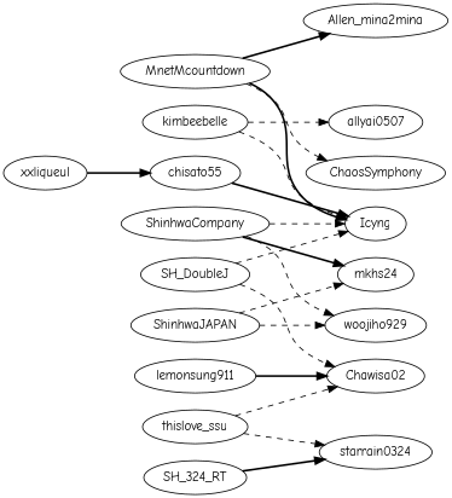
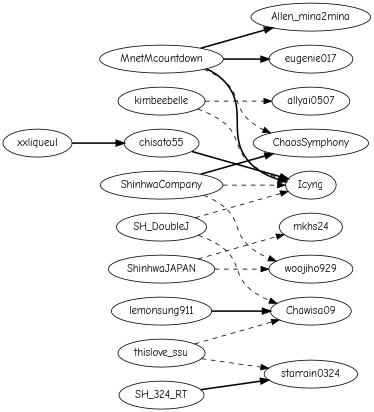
  strict digraph {
    fontname="Comic Neue"
    rankdir=LR
    node [fontname="Comic Neue"]
    edge [fontname="Comic Neue" style=dashed]
    MnetMcountdown
    Icyng
+   eugenie017
    ChaosSymphony
    Allen_mina2mina
    chisato55
    ShinhwaCompany
    mkhs24
    woojiho929
    kimbeebelle
    allyai0507
    SH_DoubleJ
-   Chawisa02
+   Chawisa02 [label=Chawisa09]
    lemonsung911
    thislove_ssu
    starrain0324
    ShinhwaJAPAN
    xxliqueul
    SH_324_RT
    MnetMcountdown -> Icyng [style=bold]
+   MnetMcountdown -> eugenie017 [style=bold]
    MnetMcountdown -> ChaosSymphony
    MnetMcountdown -> Allen_mina2mina [style=bold]
    chisato55 -> Icyng [style=bold]
    ShinhwaCompany -> Icyng
-   ShinhwaCompany -> mkhs24 [style=bold]
+   ShinhwaCompany -> ChaosSymphony [style=bold]
    ShinhwaCompany -> woojiho929
    kimbeebelle -> Icyng
    kimbeebelle -> allyai0507
    SH_DoubleJ -> Icyng
    SH_DoubleJ -> Chawisa02
    lemonsung911 -> Chawisa02 [style=bold]
    thislove_ssu -> Chawisa02
    thislove_ssu -> starrain0324
    ShinhwaJAPAN -> mkhs24
    ShinhwaJAPAN -> woojiho929
    xxliqueul -> chisato55 [style=bold]
    SH_324_RT -> starrain0324 [style=bold]
  }
